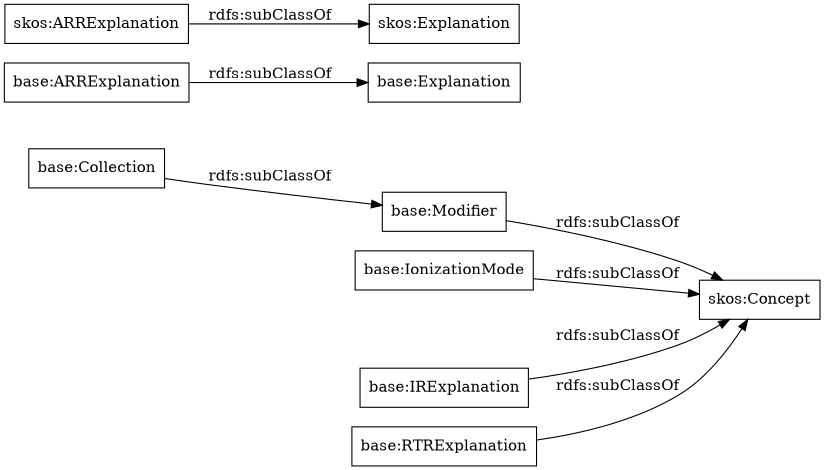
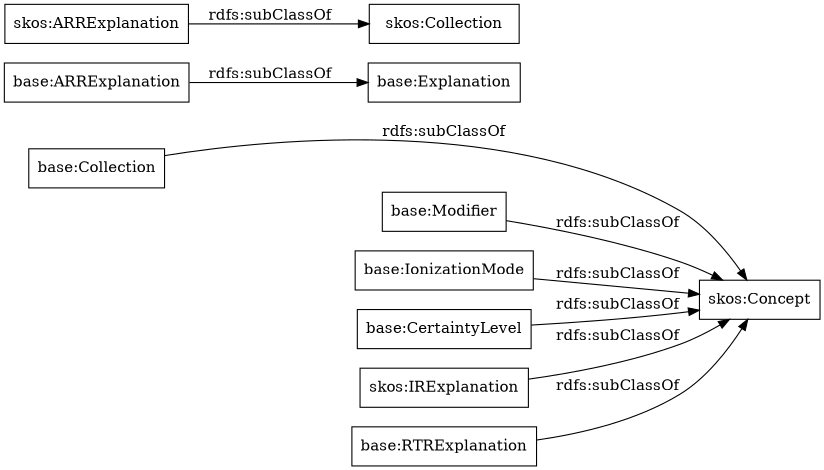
  digraph {
    rankdir=LR
    node [color=black shape=rectangle]
    n1 [label="base:Collection"]
    "skos:Concept"
    "base:IonizationMode"
    "base:Modifier"
    "base:ARRExplanation"
    "base:Explanation"
-   "base:IRExplanation"
+   "base:CertaintyLevel"
+   "base:IRExplanation" [label="skos:IRExplanation"]
    "base:RTRExplanation"
    n10 [label="skos:ARRExplanation"]
-   "skos:Collection" [label="skos:Explanation"]
-   n1 -> "base:Modifier" [label="rdfs:subClassOf"]
+   "skos:Collection"
+   n1 -> "skos:Concept" [label="rdfs:subClassOf"]
    "base:IonizationMode" -> "skos:Concept" [label="rdfs:subClassOf"]
    "base:Modifier" -> "skos:Concept" [label="rdfs:subClassOf"]
    "base:ARRExplanation" -> "base:Explanation" [label="rdfs:subClassOf"]
+   "base:CertaintyLevel" -> "skos:Concept" [label="rdfs:subClassOf"]
    "base:IRExplanation" -> "skos:Concept" [label="rdfs:subClassOf"]
    "base:RTRExplanation" -> "skos:Concept" [label="rdfs:subClassOf"]
    n10 -> "skos:Collection" [label="rdfs:subClassOf"]
  }
